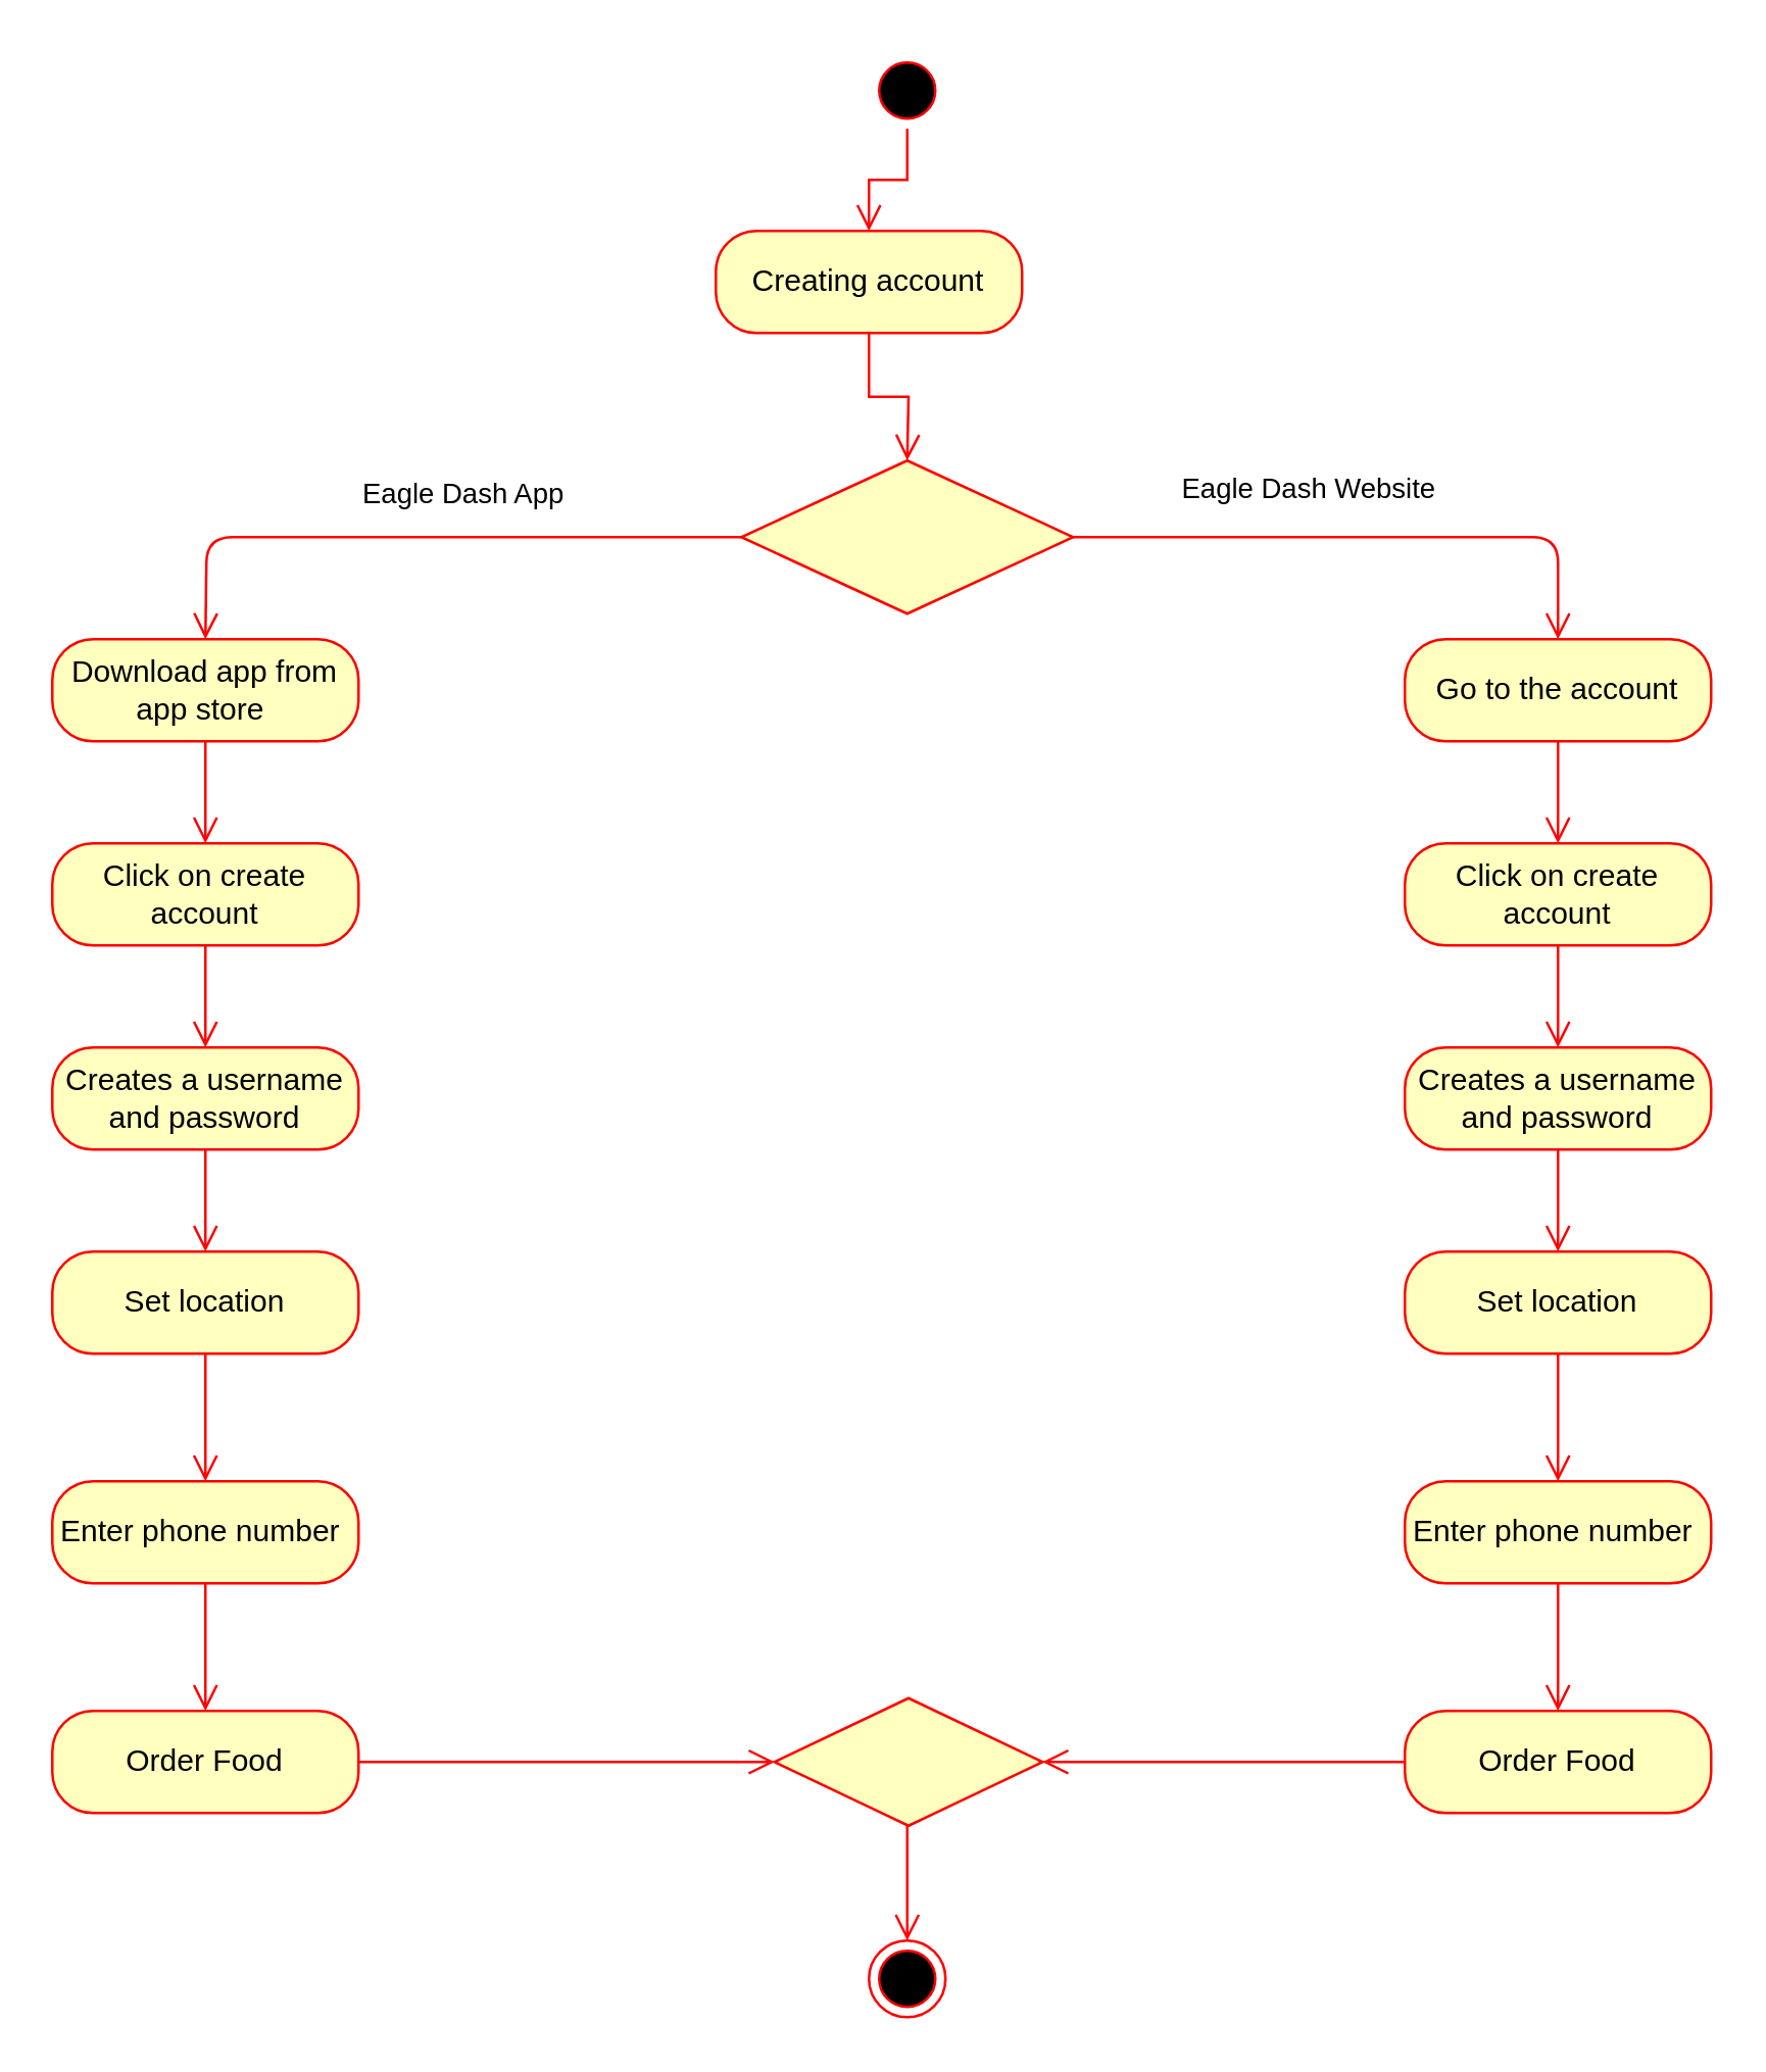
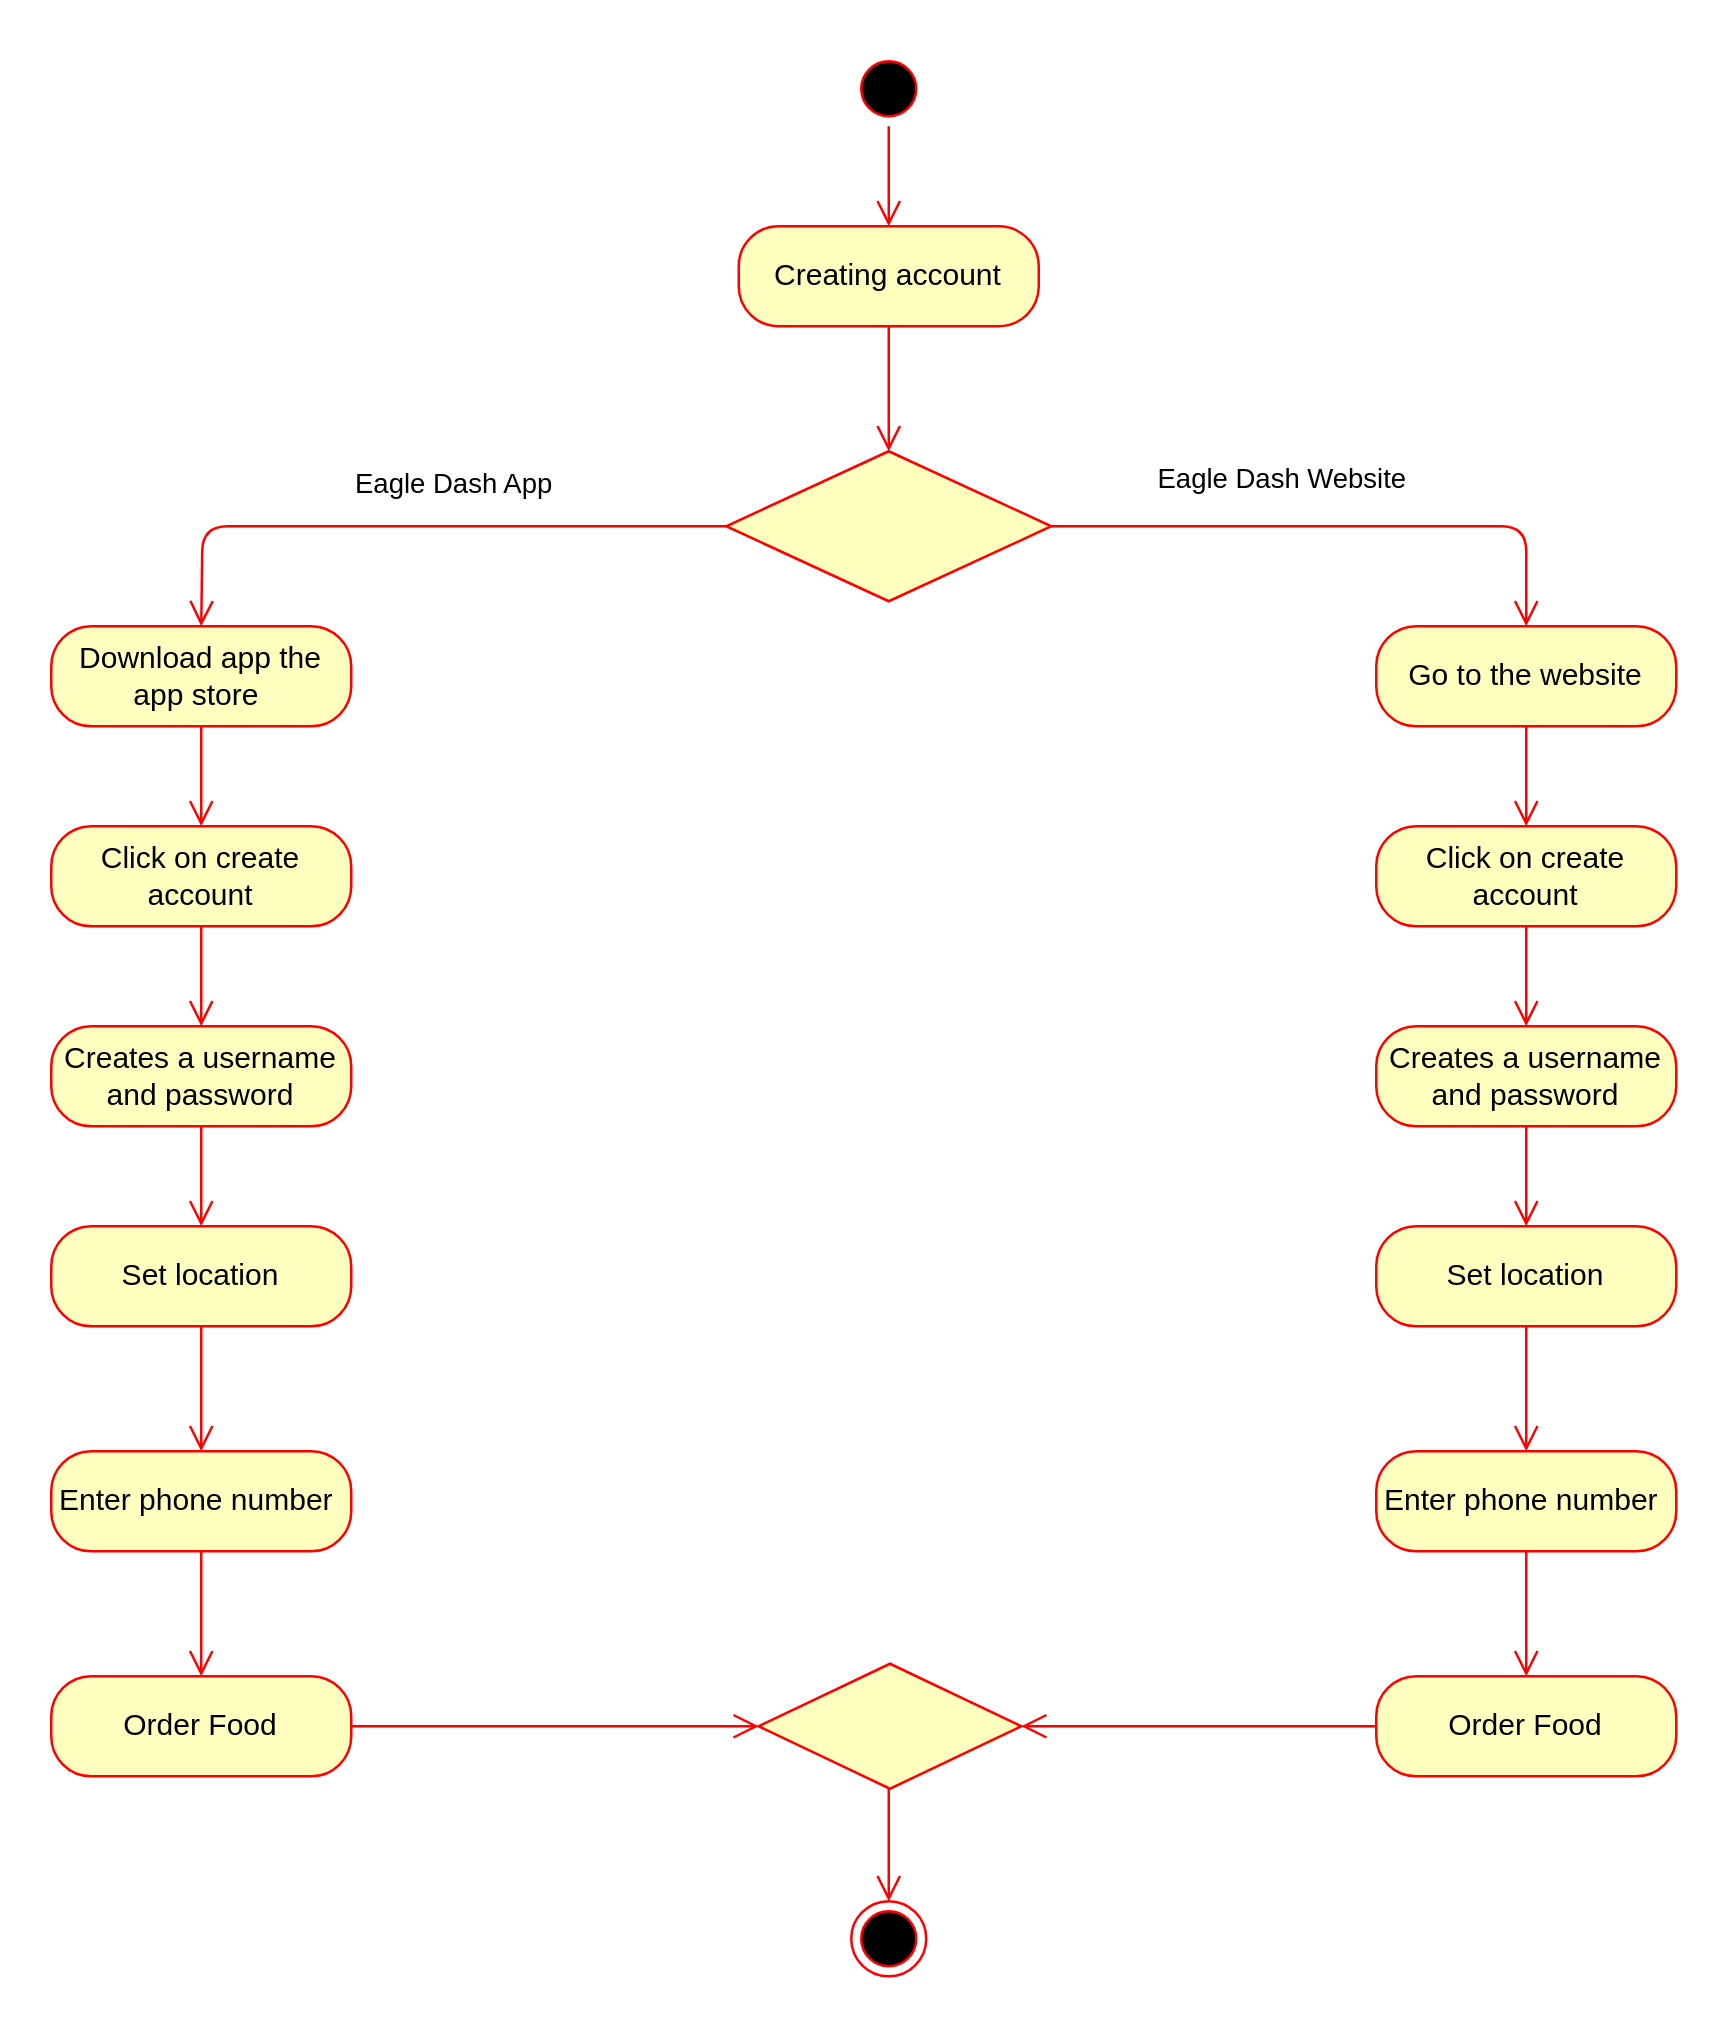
  <mxCell id="0" />
  <mxCell id="1" parent="0" />
  <mxCell id="2" value="" style="ellipse;html=1;shape=startState;fillColor=#000000;strokeColor=#ff0000;" parent="1" vertex="1"><mxGeometry x="340" y="20" width="30" height="30" as="geometry" /></mxCell>
  <mxCell id="3" value="" style="edgeStyle=orthogonalEdgeStyle;html=1;verticalAlign=bottom;endArrow=open;endSize=8;strokeColor=#ff0000;rounded=0;entryX=0.5;entryY=0;entryDx=0;entryDy=0;" parent="1" source="2" target="4" edge="1"><mxGeometry relative="1" as="geometry"><mxPoint x="355" y="110" as="targetPoint" /></mxGeometry></mxCell>
- <mxCell id="4" value="Creating account" style="rounded=1;whiteSpace=wrap;html=1;arcSize=40;fontColor=#000000;fillColor=#ffffc0;strokeColor=#ff0000;" parent="1" vertex="1"><mxGeometry x="280" y="90" width="120" height="40" as="geometry" /></mxCell>
+ <mxCell id="4" value="Creating account" style="rounded=1;whiteSpace=wrap;html=1;arcSize=40;fontColor=#000000;fillColor=#ffffc0;strokeColor=#ff0000;" parent="1" vertex="1"><mxGeometry x="295" y="90" width="120" height="40" as="geometry" /></mxCell>
  <mxCell id="5" value="" style="edgeStyle=orthogonalEdgeStyle;html=1;verticalAlign=bottom;endArrow=open;endSize=8;strokeColor=#ff0000;rounded=0;" parent="1" source="4" edge="1"><mxGeometry relative="1" as="geometry"><mxPoint x="355" y="180" as="targetPoint" /></mxGeometry></mxCell>
  <mxCell id="6" value="" style="rhombus;whiteSpace=wrap;html=1;fillColor=#ffffc0;strokeColor=#ff0000;" parent="1" vertex="1"><mxGeometry x="290" y="180" width="130" height="60" as="geometry" /></mxCell>
  <mxCell id="7" value="Eagle Dash Website" style="edgeStyle=orthogonalEdgeStyle;html=1;align=left;verticalAlign=bottom;endArrow=open;endSize=8;strokeColor=#ff0000;rounded=1;" parent="1" source="6" edge="1"><mxGeometry x="-0.647" y="10" relative="1" as="geometry"><mxPoint x="610" y="250" as="targetPoint" /><Array as="points"><mxPoint x="610" y="210" /></Array><mxPoint as="offset" /></mxGeometry></mxCell>
  <mxCell id="8" value="Eagle Dash App" style="edgeStyle=orthogonalEdgeStyle;html=1;align=left;verticalAlign=top;endArrow=open;endSize=8;strokeColor=#ff0000;rounded=1;" parent="1" source="6" edge="1"><mxGeometry x="0.2" y="-30" relative="1" as="geometry"><mxPoint x="80" y="250" as="targetPoint" /><mxPoint as="offset" /></mxGeometry></mxCell>
- <mxCell id="9" value="Download app from app store&amp;nbsp;" style="rounded=1;whiteSpace=wrap;html=1;arcSize=40;fontColor=#000000;fillColor=#ffffc0;strokeColor=#ff0000;" parent="1" vertex="1"><mxGeometry x="20" y="250" width="120" height="40" as="geometry" /></mxCell>
+ <mxCell id="9" value="Download app the app store&amp;nbsp;" style="rounded=1;whiteSpace=wrap;html=1;arcSize=40;fontColor=#000000;fillColor=#ffffc0;strokeColor=#ff0000;" parent="1" vertex="1"><mxGeometry x="20" y="250" width="120" height="40" as="geometry" /></mxCell>
  <mxCell id="10" value="" style="edgeStyle=orthogonalEdgeStyle;html=1;verticalAlign=bottom;endArrow=open;endSize=8;strokeColor=#ff0000;rounded=0;" parent="1" source="9" edge="1"><mxGeometry relative="1" as="geometry"><mxPoint x="80" y="330" as="targetPoint" /></mxGeometry></mxCell>
  <mxCell id="11" value="Click on create account" style="rounded=1;whiteSpace=wrap;html=1;arcSize=40;fontColor=#000000;fillColor=#ffffc0;strokeColor=#ff0000;" parent="1" vertex="1"><mxGeometry x="20" y="330" width="120" height="40" as="geometry" /></mxCell>
  <mxCell id="12" value="" style="edgeStyle=orthogonalEdgeStyle;html=1;verticalAlign=bottom;endArrow=open;endSize=8;strokeColor=#ff0000;rounded=0;" parent="1" source="11" edge="1"><mxGeometry relative="1" as="geometry"><mxPoint x="80" y="410" as="targetPoint" /></mxGeometry></mxCell>
  <mxCell id="13" value="Creates a username and password" style="rounded=1;whiteSpace=wrap;html=1;arcSize=40;fontColor=#000000;fillColor=#ffffc0;strokeColor=#ff0000;" parent="1" vertex="1"><mxGeometry x="20" y="410" width="120" height="40" as="geometry" /></mxCell>
  <mxCell id="14" value="" style="edgeStyle=orthogonalEdgeStyle;html=1;verticalAlign=bottom;endArrow=open;endSize=8;strokeColor=#ff0000;rounded=0;" parent="1" source="13" edge="1"><mxGeometry relative="1" as="geometry"><mxPoint x="80" y="490" as="targetPoint" /></mxGeometry></mxCell>
- <mxCell id="15" value="Go to the account" style="rounded=1;whiteSpace=wrap;html=1;arcSize=40;fontColor=#000000;fillColor=#ffffc0;strokeColor=#ff0000;" parent="1" vertex="1"><mxGeometry x="550" y="250" width="120" height="40" as="geometry" /></mxCell>
+ <mxCell id="15" value="Go to the website" style="rounded=1;whiteSpace=wrap;html=1;arcSize=40;fontColor=#000000;fillColor=#ffffc0;strokeColor=#ff0000;" parent="1" vertex="1"><mxGeometry x="550" y="250" width="120" height="40" as="geometry" /></mxCell>
  <mxCell id="16" value="" style="edgeStyle=orthogonalEdgeStyle;html=1;verticalAlign=bottom;endArrow=open;endSize=8;strokeColor=#ff0000;rounded=0;" parent="1" source="15" edge="1"><mxGeometry relative="1" as="geometry"><mxPoint x="610" y="330" as="targetPoint" /></mxGeometry></mxCell>
  <mxCell id="17" value="Click on create account" style="rounded=1;whiteSpace=wrap;html=1;arcSize=40;fontColor=#000000;fillColor=#ffffc0;strokeColor=#ff0000;" parent="1" vertex="1"><mxGeometry x="550" y="330" width="120" height="40" as="geometry" /></mxCell>
  <mxCell id="18" value="" style="edgeStyle=orthogonalEdgeStyle;html=1;verticalAlign=bottom;endArrow=open;endSize=8;strokeColor=#ff0000;rounded=0;" parent="1" source="17" edge="1"><mxGeometry relative="1" as="geometry"><mxPoint x="610" y="410" as="targetPoint" /></mxGeometry></mxCell>
  <mxCell id="19" value="Creates a username and password" style="rounded=1;whiteSpace=wrap;html=1;arcSize=40;fontColor=#000000;fillColor=#ffffc0;strokeColor=#ff0000;" parent="1" vertex="1"><mxGeometry x="550" y="410" width="120" height="40" as="geometry" /></mxCell>
  <mxCell id="20" value="" style="edgeStyle=orthogonalEdgeStyle;html=1;verticalAlign=bottom;endArrow=open;endSize=8;strokeColor=#ff0000;rounded=0;" parent="1" source="19" edge="1"><mxGeometry relative="1" as="geometry"><mxPoint x="610" y="490" as="targetPoint" /></mxGeometry></mxCell>
  <mxCell id="21" value="&amp;nbsp;Set location&amp;nbsp;" style="rounded=1;whiteSpace=wrap;html=1;arcSize=40;fontColor=#000000;fillColor=#ffffc0;strokeColor=#ff0000;" parent="1" vertex="1"><mxGeometry x="20" y="490" width="120" height="40" as="geometry" /></mxCell>
  <mxCell id="22" value="" style="edgeStyle=orthogonalEdgeStyle;html=1;verticalAlign=bottom;endArrow=open;endSize=8;strokeColor=#ff0000;rounded=0;" parent="1" source="21" edge="1"><mxGeometry relative="1" as="geometry"><mxPoint x="80" y="580" as="targetPoint" /></mxGeometry></mxCell>
  <mxCell id="23" value="Set location" style="rounded=1;whiteSpace=wrap;html=1;arcSize=40;fontColor=#000000;fillColor=#ffffc0;strokeColor=#ff0000;" parent="1" vertex="1"><mxGeometry x="550" y="490" width="120" height="40" as="geometry" /></mxCell>
  <mxCell id="24" value="" style="edgeStyle=orthogonalEdgeStyle;html=1;verticalAlign=bottom;endArrow=open;endSize=8;strokeColor=#ff0000;rounded=0;" parent="1" source="23" edge="1"><mxGeometry relative="1" as="geometry"><mxPoint x="610" y="580" as="targetPoint" /></mxGeometry></mxCell>
  <mxCell id="25" value="Enter phone number&amp;nbsp;" style="rounded=1;whiteSpace=wrap;html=1;arcSize=40;fontColor=#000000;fillColor=#ffffc0;strokeColor=#ff0000;" parent="1" vertex="1"><mxGeometry x="20" y="580" width="120" height="40" as="geometry" /></mxCell>
  <mxCell id="26" value="" style="edgeStyle=orthogonalEdgeStyle;html=1;verticalAlign=bottom;endArrow=open;endSize=8;strokeColor=#ff0000;rounded=0;" parent="1" source="25" edge="1"><mxGeometry relative="1" as="geometry"><mxPoint x="80" y="670" as="targetPoint" /></mxGeometry></mxCell>
  <mxCell id="27" value="" style="ellipse;html=1;shape=endState;fillColor=#000000;strokeColor=#ff0000;" parent="1" vertex="1"><mxGeometry x="340" y="760" width="30" height="30" as="geometry" /></mxCell>
  <mxCell id="28" value="Enter phone number&amp;nbsp;" style="rounded=1;whiteSpace=wrap;html=1;arcSize=40;fontColor=#000000;fillColor=#ffffc0;strokeColor=#ff0000;" parent="1" vertex="1"><mxGeometry x="550" y="580" width="120" height="40" as="geometry" /></mxCell>
  <mxCell id="29" value="" style="edgeStyle=orthogonalEdgeStyle;html=1;verticalAlign=bottom;endArrow=open;endSize=8;strokeColor=#ff0000;rounded=0;entryX=0.5;entryY=0;entryDx=0;entryDy=0;" parent="1" source="28" target="34" edge="1"><mxGeometry relative="1" as="geometry"><mxPoint x="610" y="660" as="targetPoint" /><Array as="points" /></mxGeometry></mxCell>
  <mxCell id="30" value="" style="rhombus;whiteSpace=wrap;html=1;fillColor=#ffffc0;strokeColor=#ff0000;" parent="1" vertex="1"><mxGeometry x="303" y="665" width="105" height="50" as="geometry" /></mxCell>
  <mxCell id="31" value="Order Food" style="rounded=1;whiteSpace=wrap;html=1;arcSize=40;fontColor=#000000;fillColor=#ffffc0;strokeColor=#ff0000;" parent="1" vertex="1"><mxGeometry x="20" y="670" width="120" height="40" as="geometry" /></mxCell>
  <mxCell id="32" value="" style="edgeStyle=orthogonalEdgeStyle;html=1;verticalAlign=bottom;endArrow=open;endSize=8;strokeColor=#ff0000;rounded=0;entryX=0;entryY=0.5;entryDx=0;entryDy=0;" parent="1" source="31" target="30" edge="1"><mxGeometry relative="1" as="geometry"><mxPoint x="303" y="800" as="targetPoint" /><Array as="points" /></mxGeometry></mxCell>
  <mxCell id="33" value="" style="edgeStyle=orthogonalEdgeStyle;html=1;verticalAlign=bottom;endArrow=open;endSize=8;strokeColor=#ff0000;rounded=0;" parent="1" edge="1"><mxGeometry relative="1" as="geometry"><mxPoint x="355" y="760" as="targetPoint" /><mxPoint x="355" y="715" as="sourcePoint" /></mxGeometry></mxCell>
  <mxCell id="34" value="Order Food" style="rounded=1;whiteSpace=wrap;html=1;arcSize=40;fontColor=#000000;fillColor=#ffffc0;strokeColor=#ff0000;" parent="1" vertex="1"><mxGeometry x="550" y="670" width="120" height="40" as="geometry" /></mxCell>
  <mxCell id="35" value="" style="edgeStyle=orthogonalEdgeStyle;html=1;align=left;verticalAlign=top;endArrow=open;endSize=8;strokeColor=#ff0000;rounded=0;exitX=0;exitY=0.5;exitDx=0;exitDy=0;entryX=1;entryY=0.5;entryDx=0;entryDy=0;" parent="1" source="34" target="30" edge="1"><mxGeometry x="-0.333" y="10" relative="1" as="geometry"><mxPoint x="510" y="850" as="targetPoint" /><mxPoint x="510" y="790" as="sourcePoint" /><mxPoint as="offset" /></mxGeometry></mxCell>
